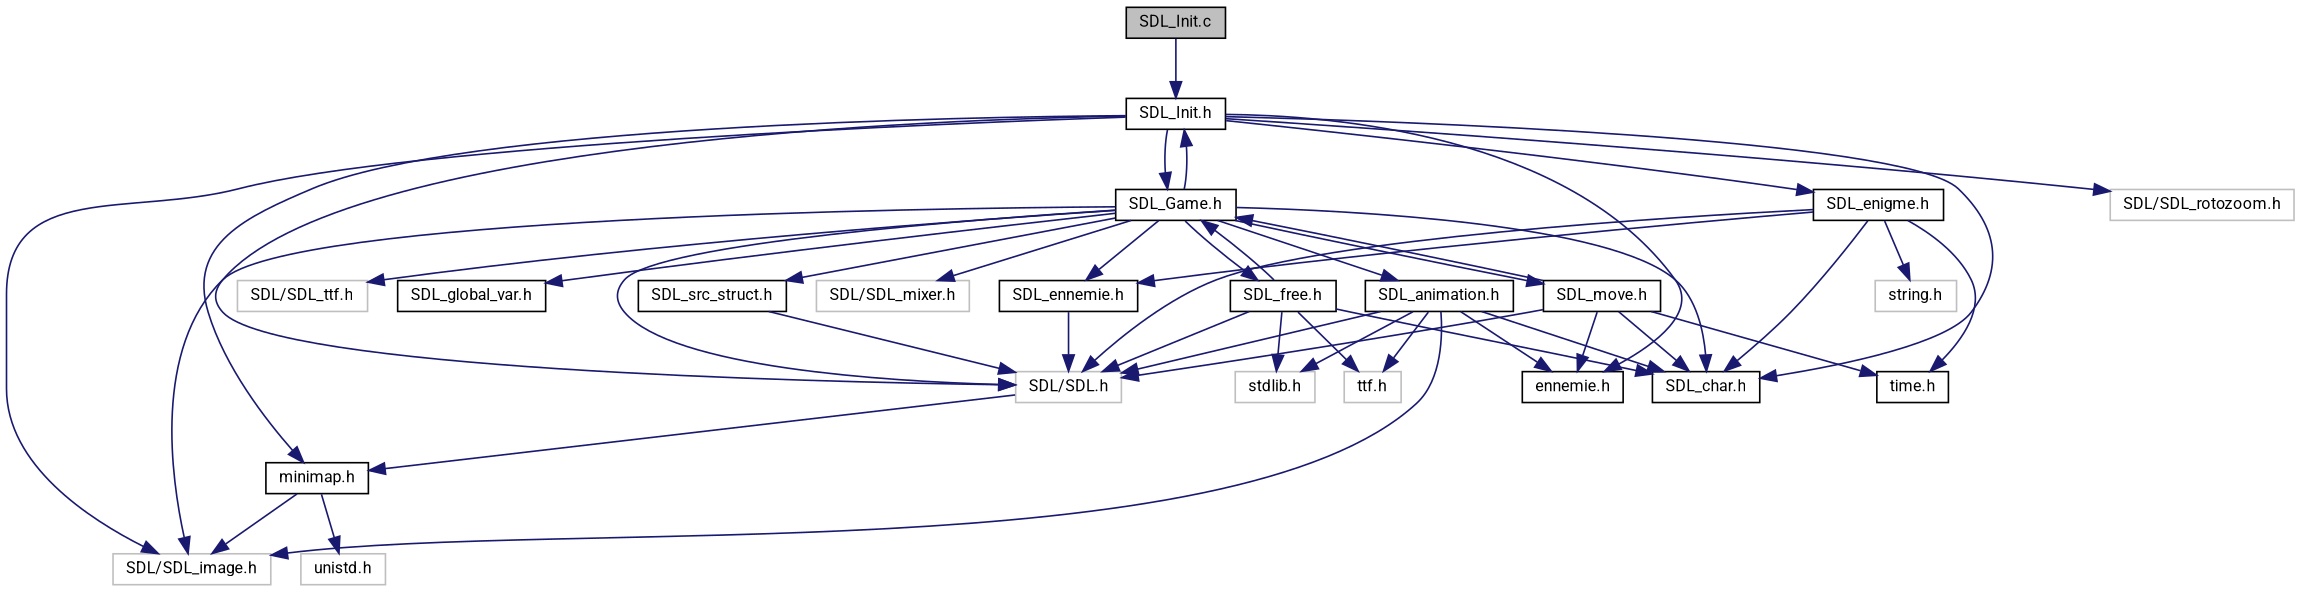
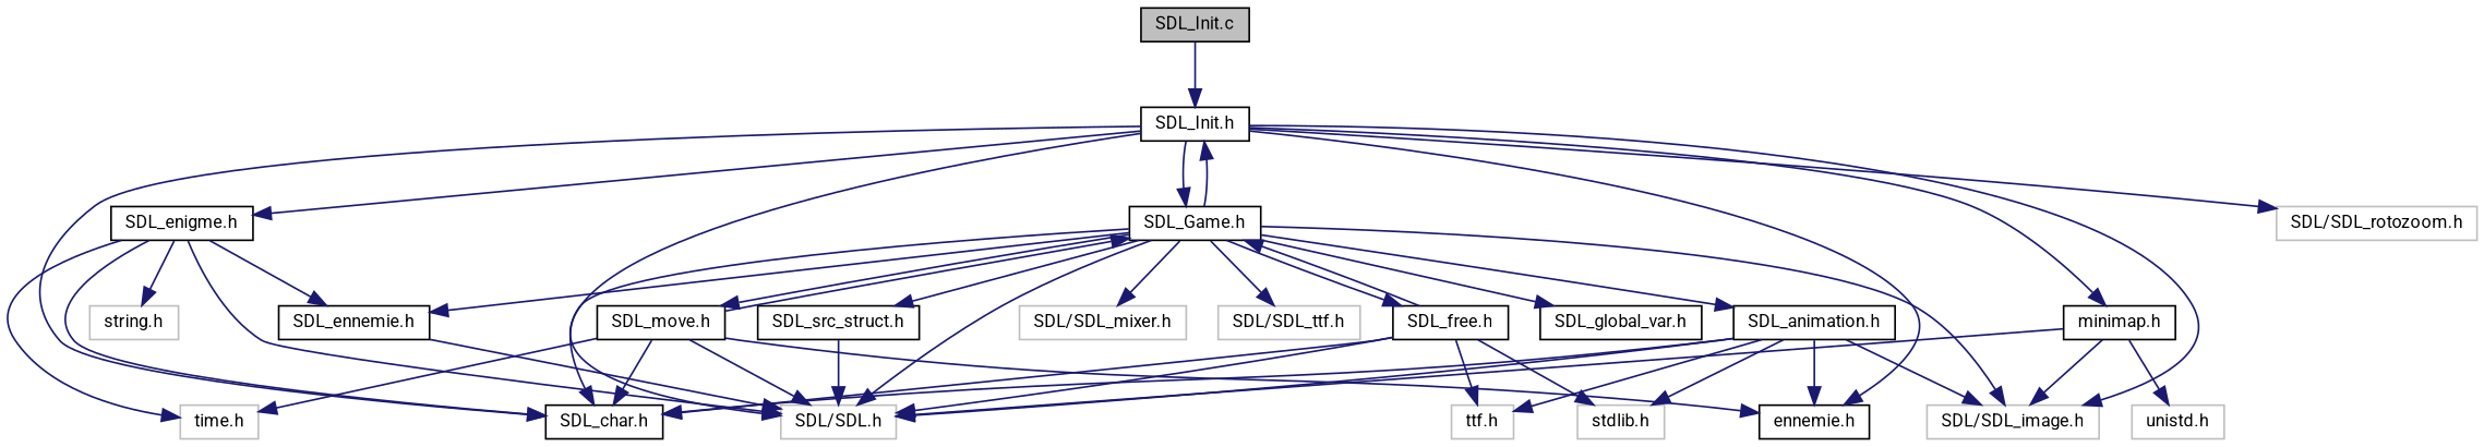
  digraph {
    node [color=black fillcolor=white fontname=Roboto fontsize=10 shape=record style=filled]
    edge [color=midnightblue fontname=Roboto fontsize=10 labelfontname=Roboto labelfontsize=10 style=solid]
    n1 [fillcolor=grey75 fontcolor=black height=0.2 label="SDL_Init.c" width=0.4]
    n2 [height=0.2 label="SDL_Init.h" width=0.4]
    n3 [color=grey75 height=0.2 label="SDL/SDL.h" width=0.4]
    n4 [color=grey75 height=0.2 label="SDL/SDL_image.h" width=0.4]
    n5 [height=0.2 label="SDL_char.h" width=0.4]
    n6 [height=0.2 label="SDL_enigme.h" width=0.4]
    n7 [height=0.2 label="SDL_Game.h" width=0.4]
    n8 [height=0.2 label="ennemie.h" width=0.4]
    n9 [height=0.2 label="minimap.h" width=0.4]
    n10 [color=grey75 height=0.2 label="SDL/SDL_rotozoom.h" width=0.4]
    n11 [color=grey75 height=0.2 label="string.h" width=0.4]
-   n12 [height=0.2 label="time.h" width=0.4]
+   n12 [color=grey75 height=0.2 label="time.h" width=0.4]
    n13 [height=0.2 label="SDL_ennemie.h" width=0.4]
    n14 [color=grey75 height=0.2 label="SDL/SDL_mixer.h" width=0.4]
    n15 [color=grey75 height=0.2 label="SDL/SDL_ttf.h" width=0.4]
    n16 [height=0.2 label="SDL_src_struct.h" width=0.4]
    n17 [height=0.2 label="SDL_move.h" width=0.4]
    n18 [height=0.2 label="SDL_animation.h" width=0.4]
    n19 [height=0.2 label="SDL_free.h" width=0.4]
    n20 [height=0.2 label="SDL_global_var.h" width=0.4]
    n21 [color=grey75 height=0.2 label="unistd.h" width=0.4]
    n22 [color=grey75 height=0.2 label="stdlib.h" width=0.4]
    n23 [color=grey75 height=0.2 label="ttf.h" width=0.4]
    n1 -> n2
    n2 -> n3
    n2 -> n4
    n2 -> n5
    n2 -> n6
    n2 -> n7
    n2 -> n8
    n2 -> n9
    n2 -> n10
    n6 -> n3
    n6 -> n5
    n6 -> n11
    n6 -> n12
    n6 -> n13
    n7 -> n2
    n7 -> n3
    n7 -> n4
    n7 -> n5
    n7 -> n13
    n7 -> n14
    n7 -> n15
    n7 -> n16
    n7 -> n17
    n7 -> n18
    n7 -> n19
    n7 -> n20
-   n3 -> n9
+   n9 -> n3
    n9 -> n4
    n9 -> n21
    n13 -> n3
    n16 -> n3
    n17 -> n3
    n17 -> n5
    n17 -> n7
    n17 -> n8
    n17 -> n12
    n18 -> n3
    n18 -> n4
    n18 -> n5
    n18 -> n8
    n18 -> n22
    n18 -> n23
    n19 -> n3
    n19 -> n5
    n19 -> n7
    n19 -> n22
    n19 -> n23
  }
